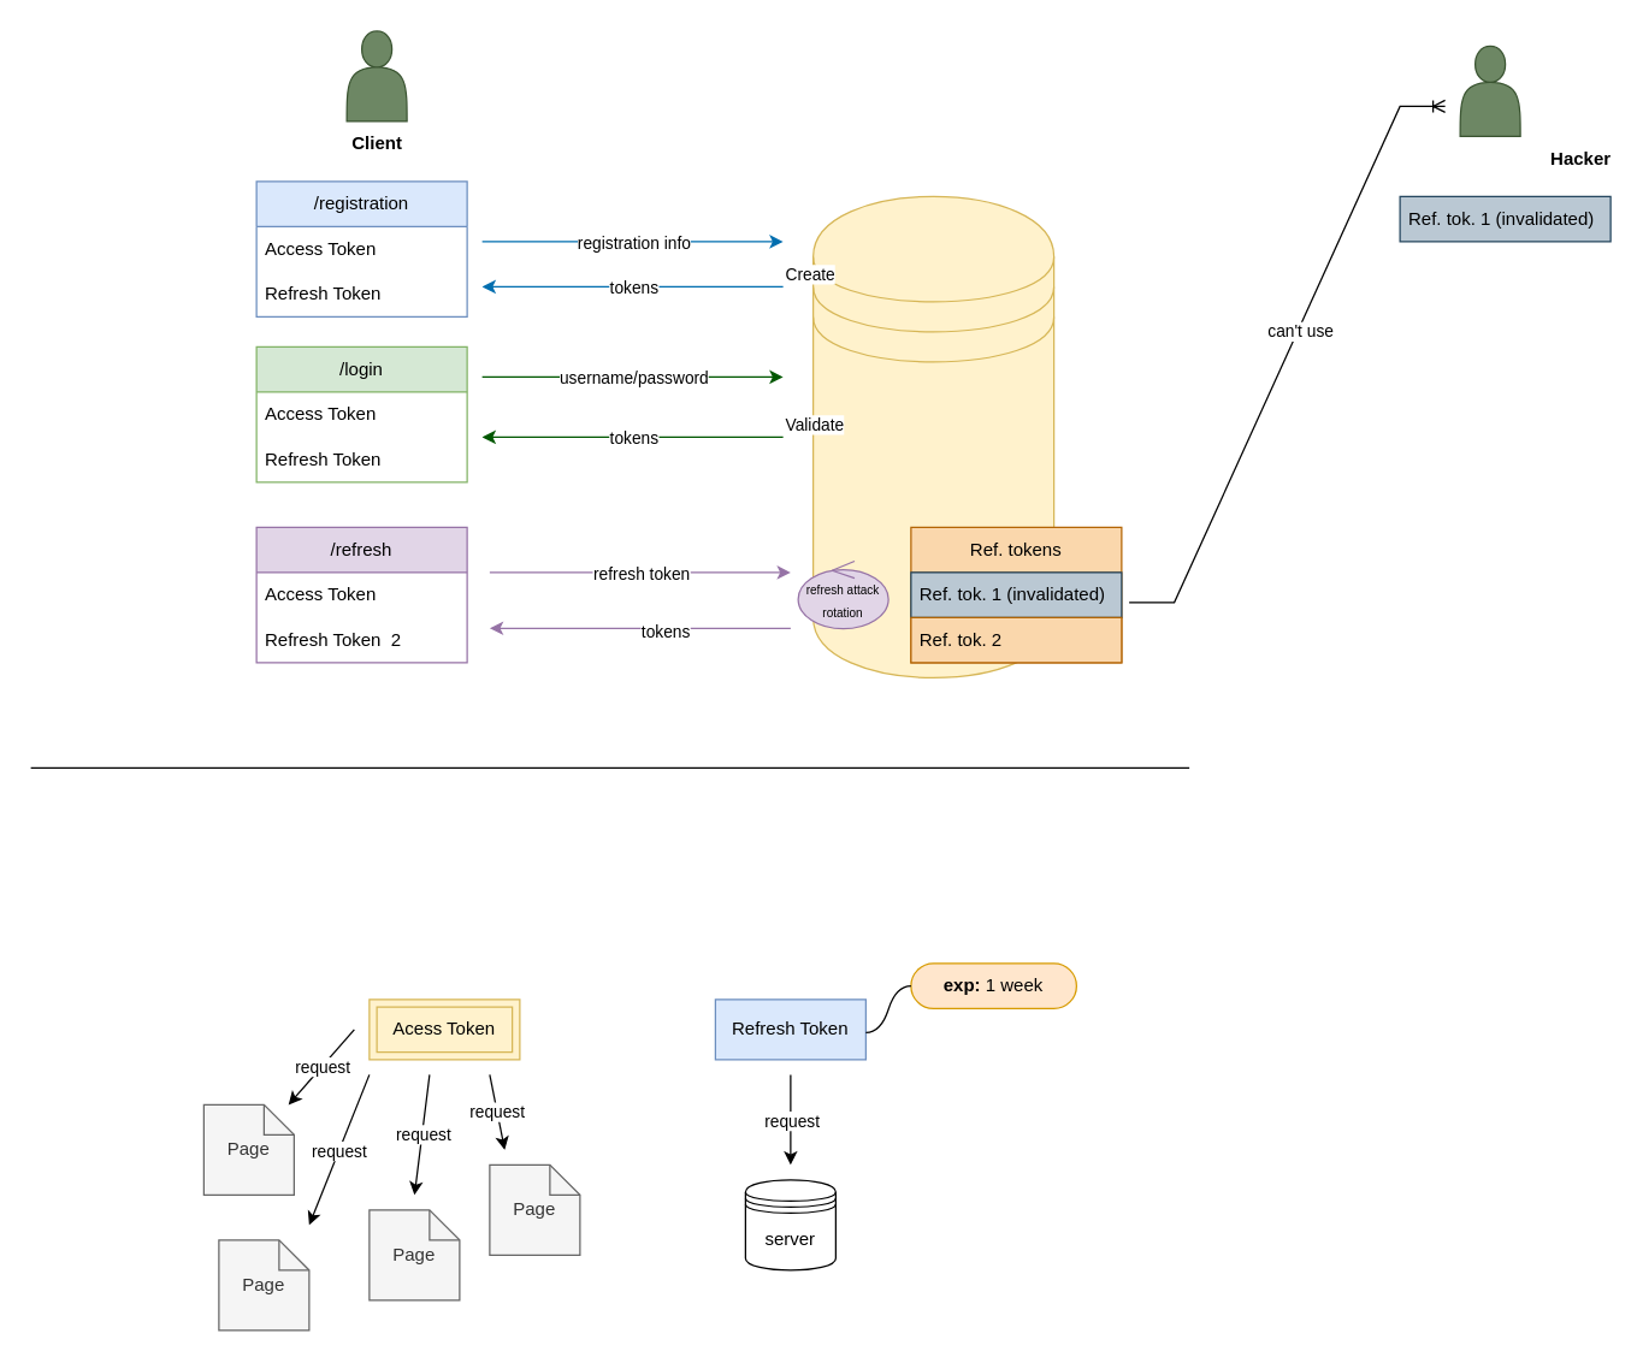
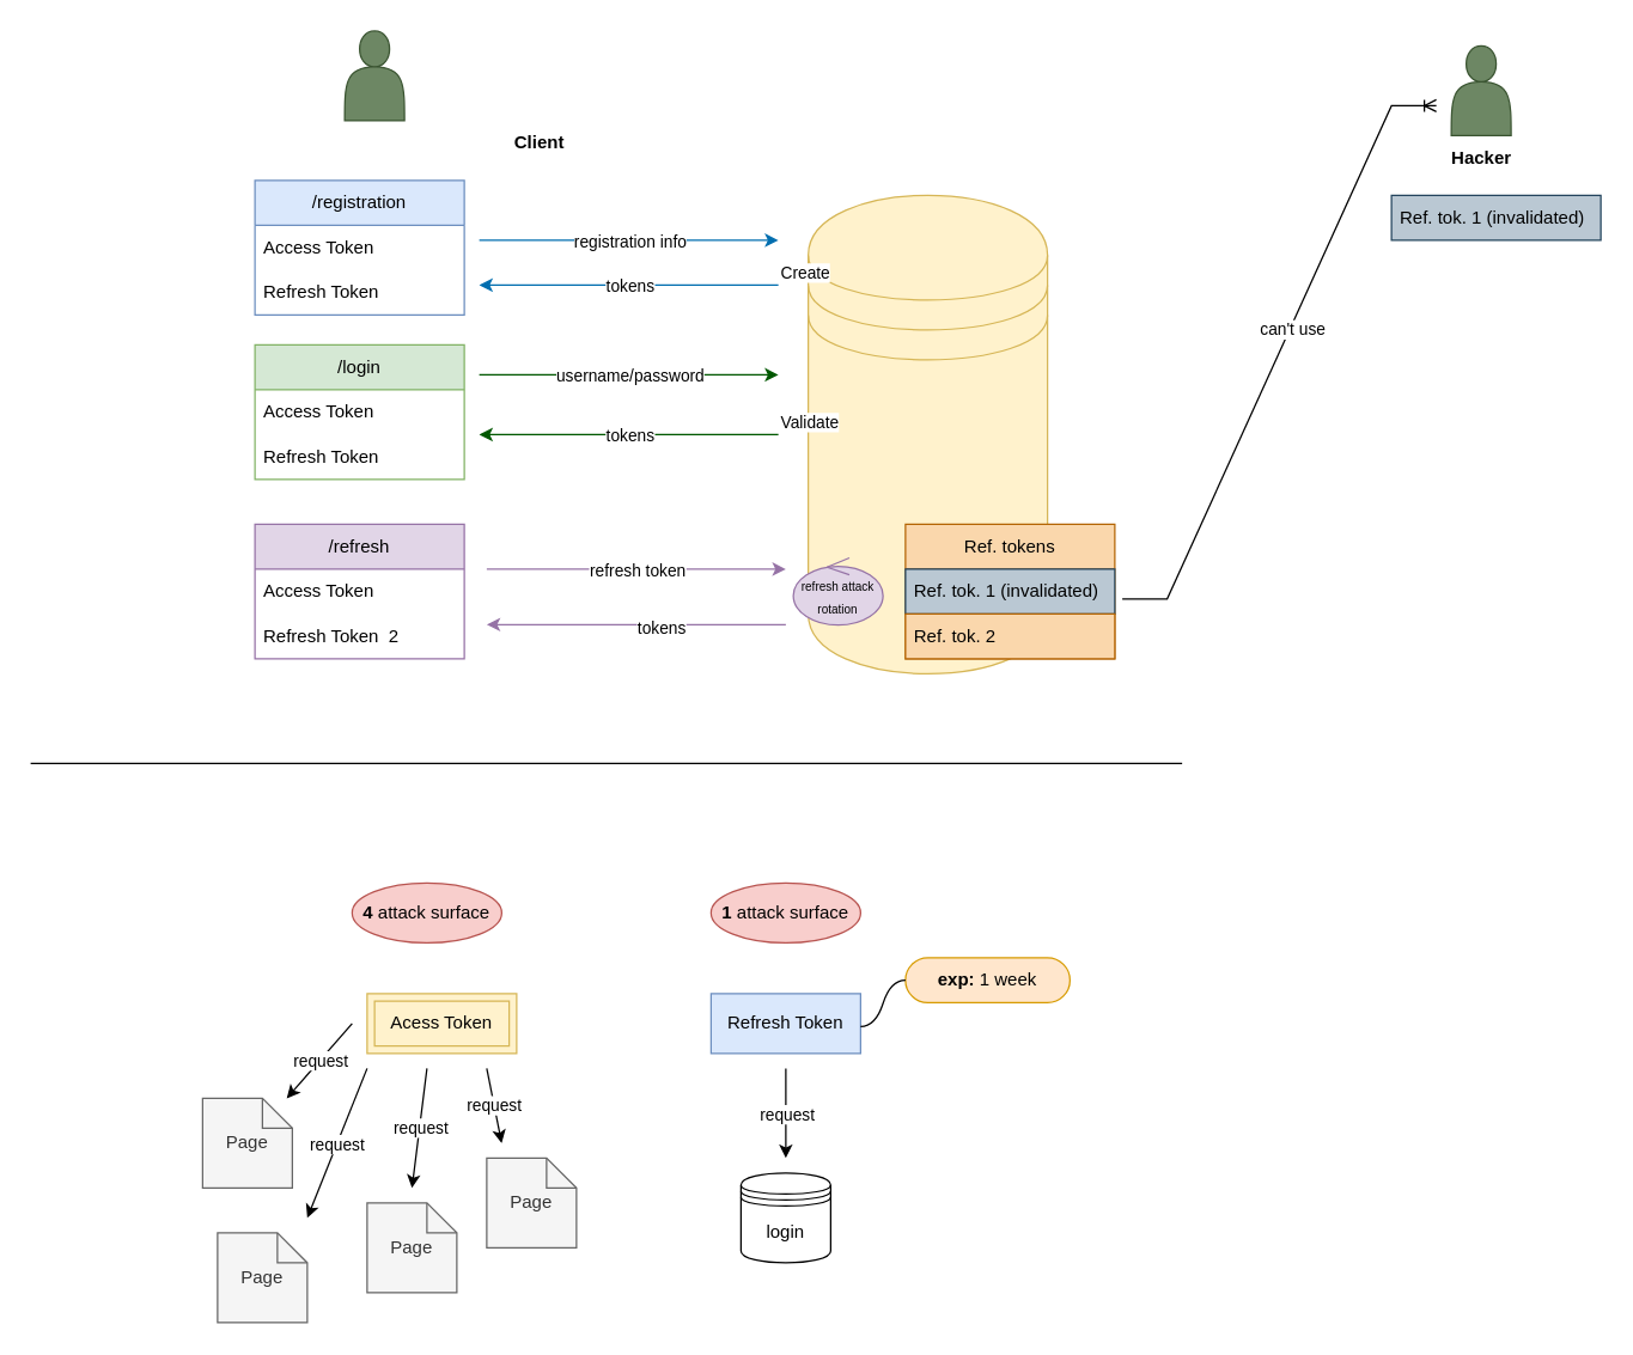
  <mxCell id="0" />
  <mxCell id="1" parent="0" />
  <mxCell id="2" value="" style="shape=actor;whiteSpace=wrap;html=1;fillColor=#6d8764;strokeColor=#3A5431;fontColor=#ffffff;" parent="1" vertex="1"><mxGeometry x="230" y="20" width="40" height="60" as="geometry" /></mxCell>
  <mxCell id="3" value="" style="shape=datastore;whiteSpace=wrap;html=1;fillColor=#fff2cc;strokeColor=#d6b656;" parent="1" vertex="1"><mxGeometry x="540" y="130" width="160" height="320" as="geometry" /></mxCell>
  <mxCell id="4" value="" style="shape=actor;whiteSpace=wrap;html=1;fillColor=#6d8764;strokeColor=#3A5431;fontColor=#ffffff;" parent="1" vertex="1"><mxGeometry x="970" y="30" width="40" height="60" as="geometry" /></mxCell>
  <mxCell id="5" value="/login" style="swimlane;fontStyle=0;childLayout=stackLayout;horizontal=1;startSize=30;horizontalStack=0;resizeParent=1;resizeParentMax=0;resizeLast=0;collapsible=1;marginBottom=0;whiteSpace=wrap;html=1;fillColor=#d5e8d4;strokeColor=#82b366;" parent="1" vertex="1"><mxGeometry x="170" y="230" width="140" height="90" as="geometry" /></mxCell>
  <mxCell id="6" value="Access Token" style="text;strokeColor=none;fillColor=none;align=left;verticalAlign=middle;spacingLeft=4;spacingRight=4;overflow=hidden;points=[[0,0.5],[1,0.5]];portConstraint=eastwest;rotatable=0;whiteSpace=wrap;html=1;" parent="5" vertex="1"><mxGeometry y="30" width="140" height="30" as="geometry" /></mxCell>
  <mxCell id="7" value="Refresh Token" style="text;strokeColor=none;fillColor=none;align=left;verticalAlign=middle;spacingLeft=4;spacingRight=4;overflow=hidden;points=[[0,0.5],[1,0.5]];portConstraint=eastwest;rotatable=0;whiteSpace=wrap;html=1;" parent="5" vertex="1"><mxGeometry y="60" width="140" height="30" as="geometry" /></mxCell>
  <mxCell id="8" value="/registration" style="swimlane;fontStyle=0;childLayout=stackLayout;horizontal=1;startSize=30;horizontalStack=0;resizeParent=1;resizeParentMax=0;resizeLast=0;collapsible=1;marginBottom=0;whiteSpace=wrap;html=1;fillColor=#dae8fc;strokeColor=#6c8ebf;" parent="1" vertex="1"><mxGeometry x="170" y="120" width="140" height="90" as="geometry" /></mxCell>
  <mxCell id="9" value="Access Token" style="text;strokeColor=none;fillColor=none;align=left;verticalAlign=middle;spacingLeft=4;spacingRight=4;overflow=hidden;points=[[0,0.5],[1,0.5]];portConstraint=eastwest;rotatable=0;whiteSpace=wrap;html=1;" parent="8" vertex="1"><mxGeometry y="30" width="140" height="30" as="geometry" /></mxCell>
  <mxCell id="10" value="Refresh Token" style="text;strokeColor=none;fillColor=none;align=left;verticalAlign=middle;spacingLeft=4;spacingRight=4;overflow=hidden;points=[[0,0.5],[1,0.5]];portConstraint=eastwest;rotatable=0;whiteSpace=wrap;html=1;" parent="8" vertex="1"><mxGeometry y="60" width="140" height="30" as="geometry" /></mxCell>
  <mxCell id="11" value="/refresh" style="swimlane;fontStyle=0;childLayout=stackLayout;horizontal=1;startSize=30;horizontalStack=0;resizeParent=1;resizeParentMax=0;resizeLast=0;collapsible=1;marginBottom=0;whiteSpace=wrap;html=1;fillColor=#e1d5e7;strokeColor=#9673a6;" parent="1" vertex="1"><mxGeometry x="170" y="350" width="140" height="90" as="geometry" /></mxCell>
  <mxCell id="12" value="Access Token" style="text;strokeColor=none;fillColor=none;align=left;verticalAlign=middle;spacingLeft=4;spacingRight=4;overflow=hidden;points=[[0,0.5],[1,0.5]];portConstraint=eastwest;rotatable=0;whiteSpace=wrap;html=1;" parent="11" vertex="1"><mxGeometry y="30" width="140" height="30" as="geometry" /></mxCell>
  <mxCell id="13" value="Refresh Token&amp;nbsp; 2" style="text;strokeColor=none;fillColor=none;align=left;verticalAlign=middle;spacingLeft=4;spacingRight=4;overflow=hidden;points=[[0,0.5],[1,0.5]];portConstraint=eastwest;rotatable=0;whiteSpace=wrap;html=1;" parent="11" vertex="1"><mxGeometry y="60" width="140" height="30" as="geometry" /></mxCell>
  <mxCell id="14" value="" style="endArrow=classic;html=1;rounded=0;fillColor=#e1d5e7;strokeColor=#9673a6;" parent="1" edge="1"><mxGeometry width="50" height="50" relative="1" as="geometry"><mxPoint x="525" y="417.16" as="sourcePoint" /><mxPoint x="325" y="417.16" as="targetPoint" /></mxGeometry></mxCell>
  <mxCell id="15" value="tokens" style="edgeLabel;html=1;align=center;verticalAlign=middle;resizable=0;points=[];rotation=0;" parent="14" vertex="1" connectable="0"><mxGeometry x="-0.158" y="2" relative="1" as="geometry"><mxPoint as="offset" /></mxGeometry></mxCell>
  <mxCell id="16" value="" style="endArrow=classic;html=1;rounded=0;fillColor=#008a00;strokeColor=#005700;" parent="1" edge="1"><mxGeometry relative="1" as="geometry"><mxPoint x="320" y="250" as="sourcePoint" /><mxPoint x="520" y="250" as="targetPoint" /></mxGeometry></mxCell>
  <mxCell id="17" value="username/password" style="edgeLabel;resizable=0;html=1;;align=center;verticalAlign=middle;rotation=0;" parent="16" connectable="0" vertex="1"><mxGeometry relative="1" as="geometry" /></mxCell>
  <mxCell id="18" value="" style="endArrow=classic;html=1;rounded=0;fillColor=#008a00;strokeColor=#005700;" parent="1" edge="1"><mxGeometry relative="1" as="geometry"><mxPoint x="520" y="290" as="sourcePoint" /><mxPoint x="320" y="290" as="targetPoint" /></mxGeometry></mxCell>
  <mxCell id="19" value="tokens" style="edgeLabel;resizable=0;html=1;;align=center;verticalAlign=middle;rotation=0;" parent="18" connectable="0" vertex="1"><mxGeometry relative="1" as="geometry" /></mxCell>
  <mxCell id="20" value="Validate" style="edgeLabel;resizable=0;html=1;;align=left;verticalAlign=bottom;" parent="18" connectable="0" vertex="1"><mxGeometry x="-1" relative="1" as="geometry" /></mxCell>
  <mxCell id="21" value="" style="endArrow=classic;html=1;rounded=0;fillColor=#1ba1e2;strokeColor=#006EAF;" parent="1" edge="1"><mxGeometry relative="1" as="geometry"><mxPoint x="520" y="190" as="sourcePoint" /><mxPoint x="320" y="190" as="targetPoint" /></mxGeometry></mxCell>
  <mxCell id="22" value="tokens" style="edgeLabel;resizable=0;html=1;;align=center;verticalAlign=middle;" parent="21" connectable="0" vertex="1"><mxGeometry relative="1" as="geometry" /></mxCell>
  <mxCell id="23" value="Create" style="edgeLabel;resizable=0;html=1;;align=left;verticalAlign=bottom;" parent="21" connectable="0" vertex="1"><mxGeometry x="-1" relative="1" as="geometry" /></mxCell>
  <mxCell id="24" value="" style="endArrow=classic;html=1;rounded=0;fillColor=#e1d5e7;strokeColor=#9673a6;" parent="1" edge="1"><mxGeometry relative="1" as="geometry"><mxPoint x="325" y="380" as="sourcePoint" /><mxPoint x="525" y="380" as="targetPoint" /></mxGeometry></mxCell>
  <mxCell id="25" value="refresh token" style="edgeLabel;resizable=0;html=1;;align=center;verticalAlign=middle;" parent="24" connectable="0" vertex="1"><mxGeometry relative="1" as="geometry" /></mxCell>
  <mxCell id="26" value="" style="endArrow=classic;html=1;rounded=0;fillColor=#1ba1e2;strokeColor=#006EAF;" parent="1" edge="1"><mxGeometry relative="1" as="geometry"><mxPoint x="320" y="160" as="sourcePoint" /><mxPoint x="520" y="160" as="targetPoint" /></mxGeometry></mxCell>
  <mxCell id="27" value="registration info" style="edgeLabel;resizable=0;html=1;;align=center;verticalAlign=middle;" parent="26" connectable="0" vertex="1"><mxGeometry relative="1" as="geometry" /></mxCell>
  <mxCell id="28" value="Refresh Token" style="whiteSpace=wrap;html=1;align=center;fillColor=#dae8fc;strokeColor=#6c8ebf;" parent="1" vertex="1"><mxGeometry x="475" y="664" width="100" height="40" as="geometry" /></mxCell>
  <mxCell id="29" value="Acess Token" style="shape=ext;margin=3;double=1;whiteSpace=wrap;html=1;align=center;fillColor=#fff2cc;strokeColor=#d6b656;" parent="1" vertex="1"><mxGeometry x="245" y="664" width="100" height="40" as="geometry" /></mxCell>
  <mxCell id="30" value="Page" style="shape=note;size=20;whiteSpace=wrap;html=1;fillColor=#f5f5f5;fontColor=#333333;strokeColor=#666666;" parent="1" vertex="1"><mxGeometry x="135" y="734" width="60" height="60" as="geometry" /></mxCell>
  <mxCell id="31" value="Page" style="shape=note;size=20;whiteSpace=wrap;html=1;fillColor=#f5f5f5;fontColor=#333333;strokeColor=#666666;" parent="1" vertex="1"><mxGeometry x="245" y="804" width="60" height="60" as="geometry" /></mxCell>
  <mxCell id="32" value="Page" style="shape=note;size=20;whiteSpace=wrap;html=1;fillColor=#f5f5f5;fontColor=#333333;strokeColor=#666666;" parent="1" vertex="1"><mxGeometry x="325" y="774" width="60" height="60" as="geometry" /></mxCell>
  <mxCell id="33" value="Page" style="shape=note;size=20;whiteSpace=wrap;html=1;fillColor=#f5f5f5;fontColor=#333333;strokeColor=#666666;" parent="1" vertex="1"><mxGeometry x="145" y="824" width="60" height="60" as="geometry" /></mxCell>
  <mxCell id="34" value="" style="endArrow=classic;html=1;rounded=0;" parent="1" target="30" edge="1"><mxGeometry relative="1" as="geometry"><mxPoint x="235" y="684" as="sourcePoint" /><mxPoint x="225" y="774" as="targetPoint" /></mxGeometry></mxCell>
  <mxCell id="35" value="request" style="edgeLabel;resizable=0;html=1;;align=center;verticalAlign=middle;" parent="34" connectable="0" vertex="1"><mxGeometry relative="1" as="geometry" /></mxCell>
  <mxCell id="36" value="" style="endArrow=classic;html=1;rounded=0;" parent="1" edge="1"><mxGeometry relative="1" as="geometry"><mxPoint x="245" y="714" as="sourcePoint" /><mxPoint x="205" y="814" as="targetPoint" /></mxGeometry></mxCell>
  <mxCell id="37" value="request" style="edgeLabel;resizable=0;html=1;;align=center;verticalAlign=middle;" parent="36" connectable="0" vertex="1"><mxGeometry relative="1" as="geometry" /></mxCell>
  <mxCell id="38" value="" style="endArrow=classic;html=1;rounded=0;" parent="1" edge="1"><mxGeometry relative="1" as="geometry"><mxPoint x="285" y="714" as="sourcePoint" /><mxPoint x="275" y="794" as="targetPoint" /></mxGeometry></mxCell>
  <mxCell id="39" value="request" style="edgeLabel;resizable=0;html=1;;align=center;verticalAlign=middle;" parent="38" connectable="0" vertex="1"><mxGeometry relative="1" as="geometry" /></mxCell>
  <mxCell id="40" value="" style="endArrow=classic;html=1;rounded=0;" parent="1" edge="1"><mxGeometry relative="1" as="geometry"><mxPoint x="325" y="714" as="sourcePoint" /><mxPoint x="335" y="764" as="targetPoint" /></mxGeometry></mxCell>
  <mxCell id="41" value="request" style="edgeLabel;resizable=0;html=1;;align=center;verticalAlign=middle;" parent="40" connectable="0" vertex="1"><mxGeometry relative="1" as="geometry" /></mxCell>
- <mxCell id="42" value="server" style="shape=datastore;whiteSpace=wrap;html=1;" parent="1" vertex="1"><mxGeometry x="495" y="784" width="60" height="60" as="geometry" /></mxCell>
+ <mxCell id="42" value="login" style="shape=datastore;whiteSpace=wrap;html=1;" parent="1" vertex="1"><mxGeometry x="495" y="784" width="60" height="60" as="geometry" /></mxCell>
  <mxCell id="43" value="" style="endArrow=classic;html=1;rounded=0;" parent="1" edge="1"><mxGeometry relative="1" as="geometry"><mxPoint x="525" y="714" as="sourcePoint" /><mxPoint x="525" y="774" as="targetPoint" /></mxGeometry></mxCell>
  <mxCell id="44" value="request" style="edgeLabel;resizable=0;html=1;;align=center;verticalAlign=middle;" parent="43" connectable="0" vertex="1"><mxGeometry relative="1" as="geometry" /></mxCell>
- <mxCell id="45" value="&lt;b&gt;Client&lt;/b&gt;" style="text;html=1;align=center;verticalAlign=middle;resizable=0;points=[];autosize=1;strokeColor=none;fillColor=none;" parent="1" vertex="1"><mxGeometry x="220" y="80" width="60" height="30" as="geometry" /></mxCell>
- <mxCell id="46" value="&lt;b&gt;Hacker&lt;/b&gt;" style="text;html=1;align=center;verticalAlign=middle;resizable=0;points=[];autosize=1;strokeColor=none;fillColor=none;" parent="1" vertex="1"><mxGeometry x="1020" y="90" width="60" height="30" as="geometry" /></mxCell>
+ <mxCell id="45" value="&lt;b&gt;Client&lt;/b&gt;" style="text;html=1;align=center;verticalAlign=middle;resizable=0;points=[];autosize=1;strokeColor=none;fillColor=none;" parent="1" vertex="1"><mxGeometry x="330" y="80" width="60" height="30" as="geometry" /></mxCell>
+ <mxCell id="46" value="&lt;b&gt;Hacker&lt;/b&gt;" style="text;html=1;align=center;verticalAlign=middle;resizable=0;points=[];autosize=1;strokeColor=none;fillColor=none;" parent="1" vertex="1"><mxGeometry x="960" y="90" width="60" height="30" as="geometry" /></mxCell>
+ <mxCell id="47" value="&lt;b&gt;4&lt;/b&gt; attack surface" style="ellipse;whiteSpace=wrap;html=1;align=center;newEdgeStyle={&quot;edgeStyle&quot;:&quot;entityRelationEdgeStyle&quot;,&quot;startArrow&quot;:&quot;none&quot;,&quot;endArrow&quot;:&quot;none&quot;,&quot;segment&quot;:10,&quot;curved&quot;:1,&quot;sourcePerimeterSpacing&quot;:0,&quot;targetPerimeterSpacing&quot;:0};treeFolding=1;treeMoving=1;fillColor=#f8cecc;strokeColor=#b85450;" parent="1" vertex="1"><mxGeometry x="235" y="590" width="100" height="40" as="geometry" /></mxCell>
+ <mxCell id="48" value="&lt;b&gt;1 &lt;/b&gt;attack surface" style="ellipse;whiteSpace=wrap;html=1;align=center;newEdgeStyle={&quot;edgeStyle&quot;:&quot;entityRelationEdgeStyle&quot;,&quot;startArrow&quot;:&quot;none&quot;,&quot;endArrow&quot;:&quot;none&quot;,&quot;segment&quot;:10,&quot;curved&quot;:1,&quot;sourcePerimeterSpacing&quot;:0,&quot;targetPerimeterSpacing&quot;:0};treeFolding=1;treeMoving=1;fillColor=#f8cecc;strokeColor=#b85450;" parent="1" vertex="1"><mxGeometry x="475" y="590" width="100" height="40" as="geometry" /></mxCell>
  <mxCell id="49" value="&lt;b&gt;exp:&lt;/b&gt; 1 week" style="whiteSpace=wrap;html=1;rounded=1;arcSize=50;align=center;verticalAlign=middle;strokeWidth=1;autosize=1;spacing=4;treeFolding=1;treeMoving=1;newEdgeStyle={&quot;edgeStyle&quot;:&quot;entityRelationEdgeStyle&quot;,&quot;startArrow&quot;:&quot;none&quot;,&quot;endArrow&quot;:&quot;none&quot;,&quot;segment&quot;:10,&quot;curved&quot;:1,&quot;sourcePerimeterSpacing&quot;:0,&quot;targetPerimeterSpacing&quot;:0};fillColor=#ffe6cc;strokeColor=#d79b00;" parent="1" vertex="1"><mxGeometry x="605" y="640" width="110" height="30" as="geometry" /></mxCell>
  <mxCell id="50" value="" style="edgeStyle=entityRelationEdgeStyle;startArrow=none;endArrow=none;segment=10;curved=1;sourcePerimeterSpacing=0;targetPerimeterSpacing=0;rounded=0;exitX=1;exitY=0.5;exitDx=0;exitDy=0;" parent="1" target="49" edge="1"><mxGeometry relative="1" as="geometry"><mxPoint x="575" y="686" as="sourcePoint" /><Array as="points"><mxPoint x="600" y="680" /></Array></mxGeometry></mxCell>
  <mxCell id="51" value="&lt;font style=&quot;font-size: 8px;&quot;&gt;refresh attack rotation&lt;/font&gt;" style="ellipse;shape=umlControl;whiteSpace=wrap;html=1;fillColor=#e1d5e7;strokeColor=#9673a6;" parent="1" vertex="1"><mxGeometry x="530" y="372.5" width="60" height="45" as="geometry" /></mxCell>
  <mxCell id="52" value="" style="endArrow=none;html=1;rounded=0;" parent="1" edge="1"><mxGeometry width="50" height="50" relative="1" as="geometry"><mxPoint x="20" y="510" as="sourcePoint" /><mxPoint x="790" y="510" as="targetPoint" /></mxGeometry></mxCell>
  <mxCell id="53" value="" style="edgeStyle=entityRelationEdgeStyle;fontSize=12;html=1;endArrow=ERoneToMany;rounded=0;" parent="1" edge="1"><mxGeometry width="100" height="100" relative="1" as="geometry"><mxPoint x="750" y="400" as="sourcePoint" /><mxPoint x="960" y="70" as="targetPoint" /><Array as="points"><mxPoint x="780" y="400" /></Array></mxGeometry></mxCell>
  <mxCell id="54" value="can't use" style="edgeLabel;html=1;align=center;verticalAlign=middle;resizable=0;points=[];" parent="53" vertex="1" connectable="0"><mxGeometry x="0.084" y="-1" relative="1" as="geometry"><mxPoint as="offset" /></mxGeometry></mxCell>
  <mxCell id="55" value="Ref. tokens" style="swimlane;fontStyle=0;childLayout=stackLayout;horizontal=1;startSize=30;horizontalStack=0;resizeParent=1;resizeParentMax=0;resizeLast=0;collapsible=1;marginBottom=0;whiteSpace=wrap;html=1;fillColor=#fad7ac;strokeColor=#b46504;" parent="1" vertex="1"><mxGeometry x="605" y="350" width="140" height="90" as="geometry" /></mxCell>
  <mxCell id="56" value="Ref. tok. 1 (invalidated)" style="text;strokeColor=#23445d;fillColor=#bac8d3;align=left;verticalAlign=middle;spacingLeft=4;spacingRight=4;overflow=hidden;points=[[0,0.5],[1,0.5]];portConstraint=eastwest;rotatable=0;whiteSpace=wrap;html=1;" parent="55" vertex="1"><mxGeometry y="30" width="140" height="30" as="geometry" /></mxCell>
  <mxCell id="57" value="Ref. tok. 2" style="text;strokeColor=#b46504;fillColor=#fad7ac;align=left;verticalAlign=middle;spacingLeft=4;spacingRight=4;overflow=hidden;points=[[0,0.5],[1,0.5]];portConstraint=eastwest;rotatable=0;whiteSpace=wrap;html=1;" parent="55" vertex="1"><mxGeometry y="60" width="140" height="30" as="geometry" /></mxCell>
  <mxCell id="58" value="Ref. tok. 1 (invalidated)" style="text;strokeColor=#23445d;fillColor=#bac8d3;align=left;verticalAlign=middle;spacingLeft=4;spacingRight=4;overflow=hidden;points=[[0,0.5],[1,0.5]];portConstraint=eastwest;rotatable=0;whiteSpace=wrap;html=1;" parent="1" vertex="1"><mxGeometry x="930" y="130" width="140" height="30" as="geometry" /></mxCell>
